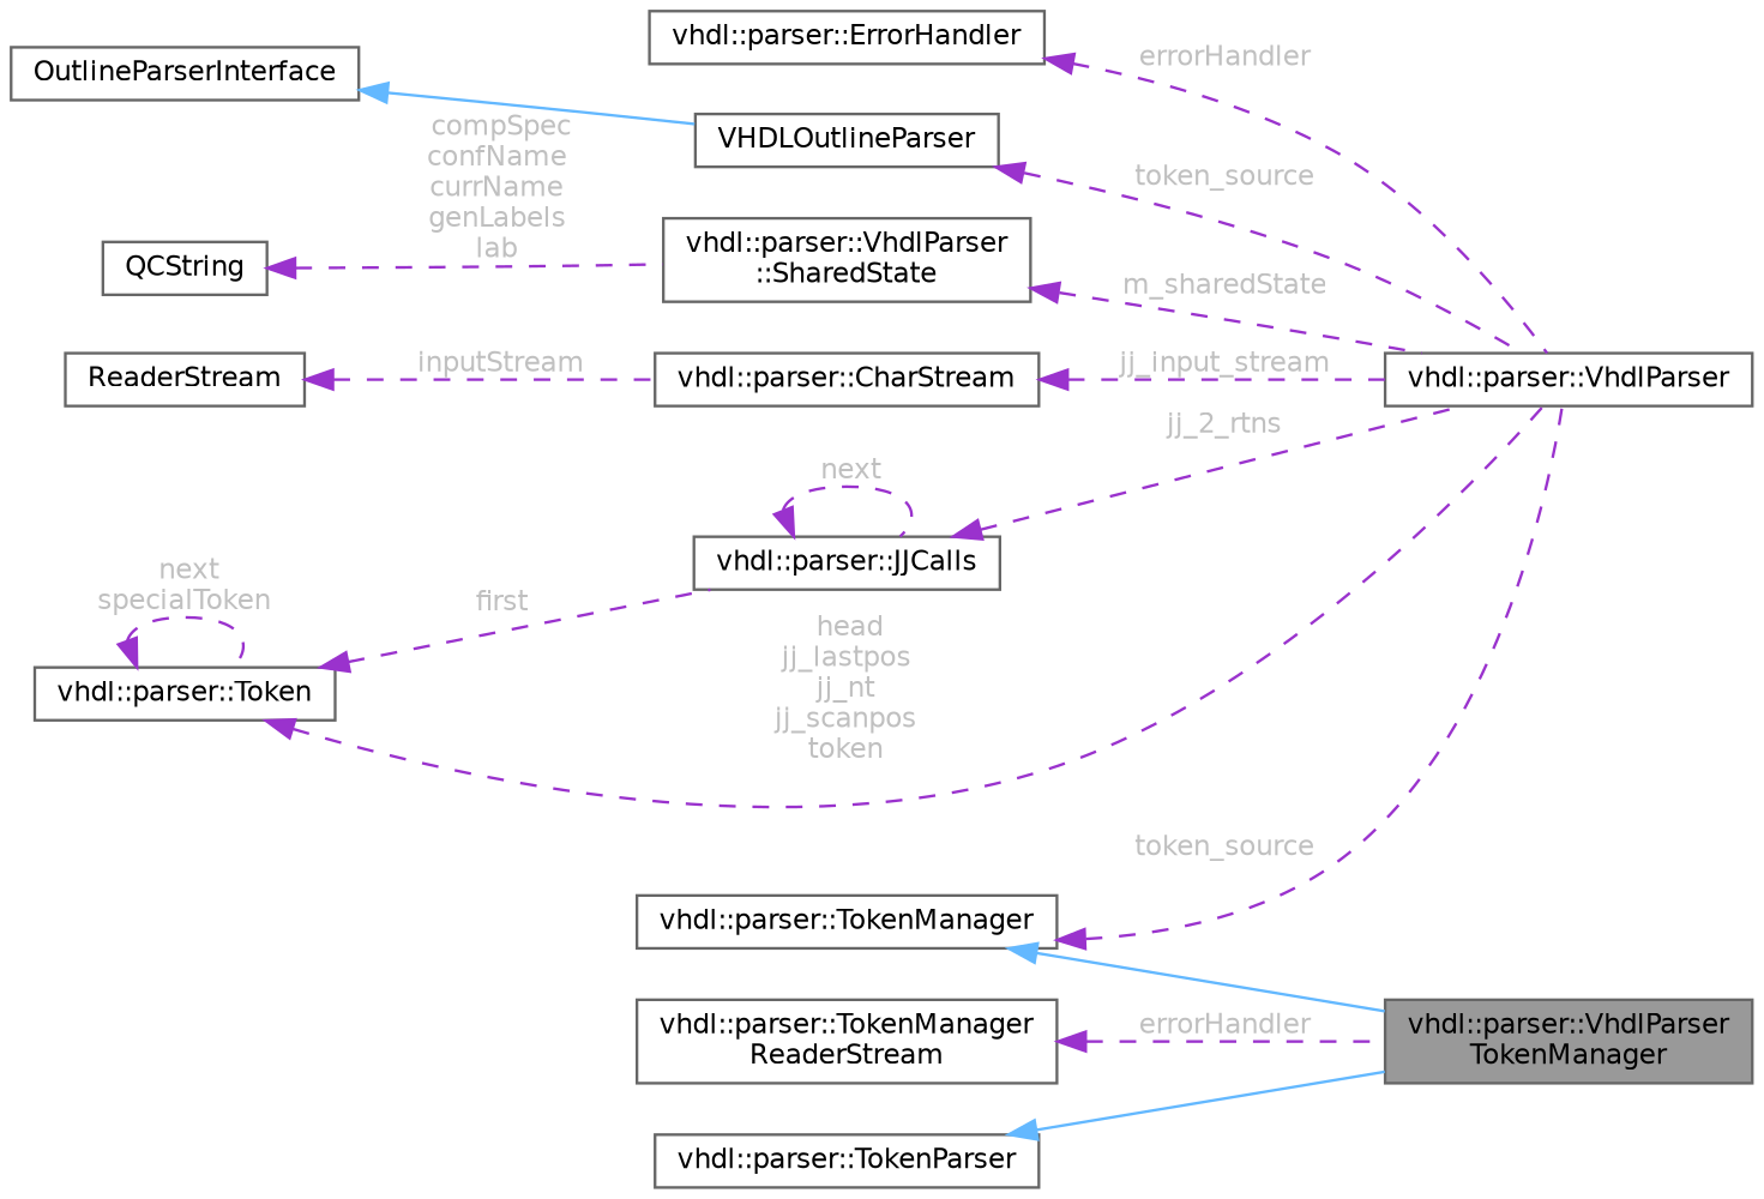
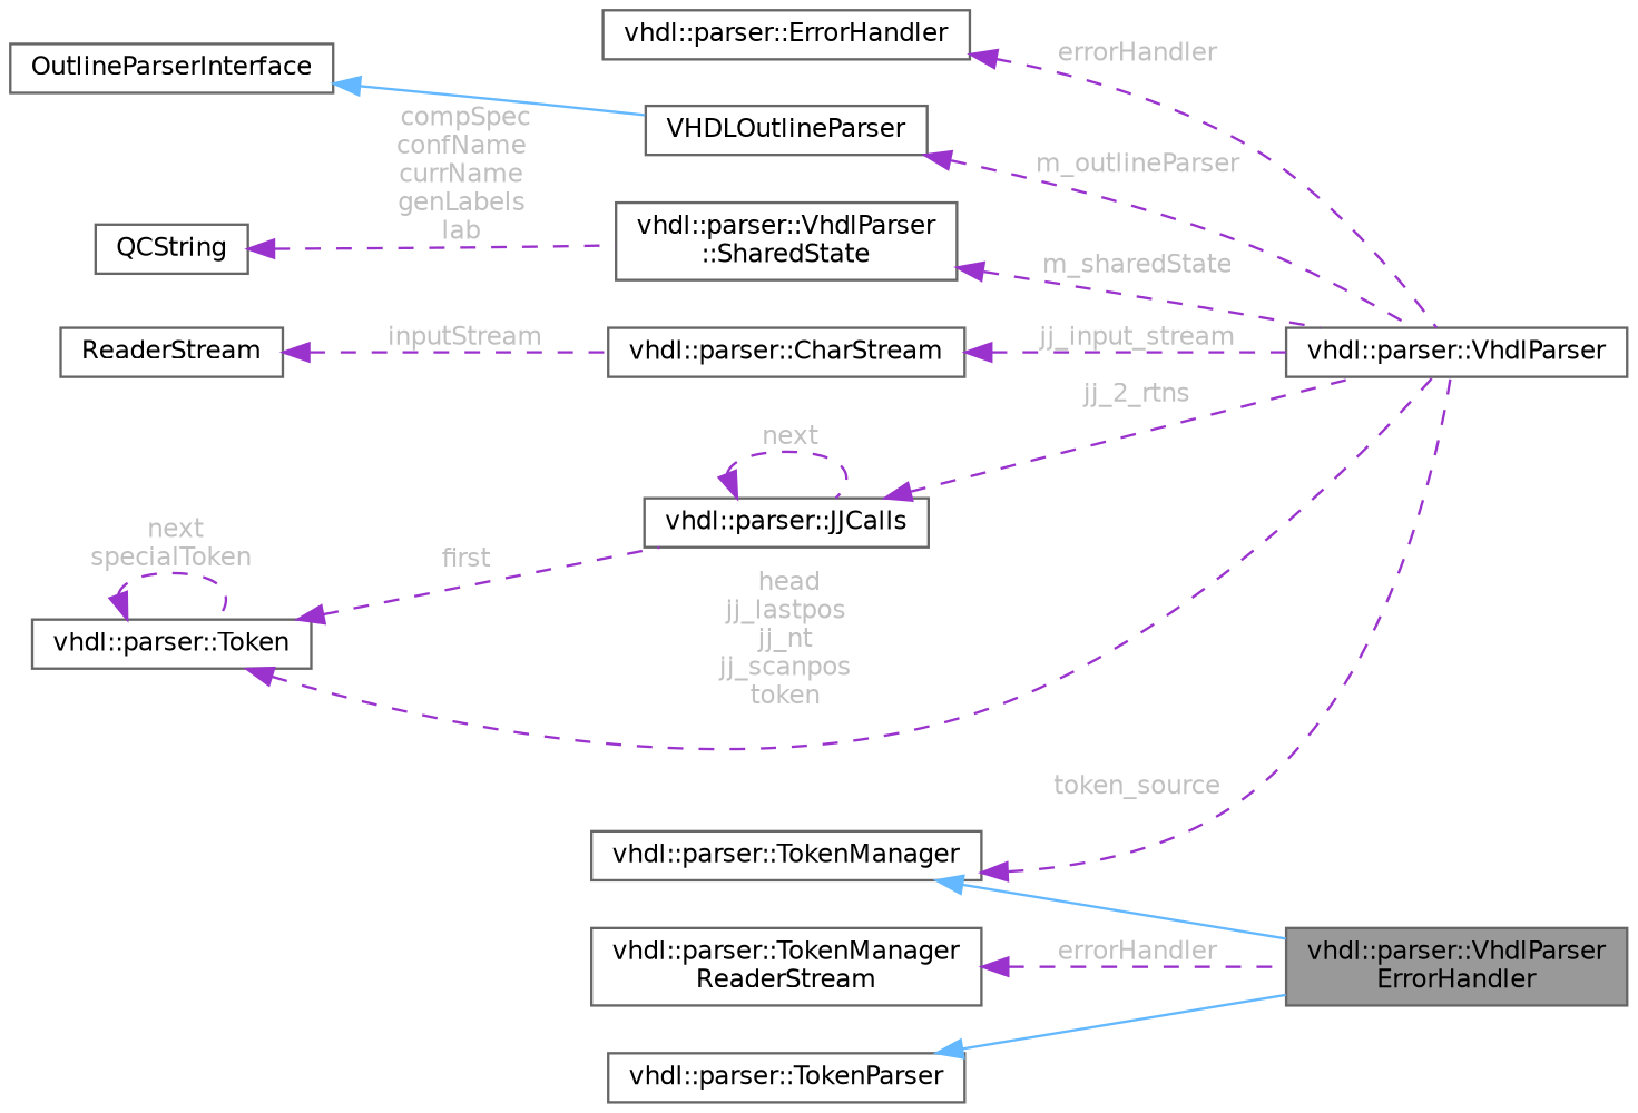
  digraph {
    rankdir=LR
    node [color=gray40 fillcolor=white fontname=Helvetica fontsize=10 shape=box style=filled]
    edge [color=darkorchid3 dir=back fontname=Helvetica fontsize=10 labelfontname=Helvetica labelfontsize=10 style=dashed fontcolor=grey]
-   n1 [fillcolor=grey60 fontcolor=black height=0.2 label="vhdl::parser::VhdlParser\lTokenManager" width=0.4]
+   n1 [fillcolor=grey60 fontcolor=black height=0.2 label="vhdl::parser::VhdlParser\lErrorHandler" width=0.4]
    n2 [height=0.2 label="vhdl::parser::TokenManager" width=0.4]
    n3 [height=0.2 label="vhdl::parser::VhdlParser" width=0.4]
    n4 [height=0.2 label="vhdl::parser::TokenParser" width=0.4]
    n5 [height=0.2 label="vhdl::parser::CharStream" width=0.4]
    n6 [height=0.2 label=ReaderStream width=0.4]
    n7 [height=0.2 label="vhdl::parser::Token" width=0.4]
    n8 [height=0.2 label="vhdl::parser::JJCalls" width=0.4]
    n9 [height=0.2 label="vhdl::parser::ErrorHandler" width=0.4]
    n10 [height=0.2 label=VHDLOutlineParser width=0.4]
    n11 [height=0.2 label=OutlineParserInterface width=0.4]
    n12 [height=0.2 label="vhdl::parser::VhdlParser\l::SharedState" width=0.4]
    n13 [height=0.2 label=QCString width=0.4]
    n14 [height=0.2 label="vhdl::parser::TokenManager\lReaderStream" width=0.4]
    n2 -> n1 [color=steelblue1 style=solid fontcolor=""]
    n2 -> n3 [label=" token_source"]
    n4 -> n1 [color=steelblue1 style=solid fontcolor=""]
    n5 -> n3 [label=" jj_input_stream"]
    n6 -> n5 [label=" inputStream"]
    n7 -> n3 [label=" head\njj_lastpos\njj_nt\njj_scanpos\ntoken"]
    n7 -> n7 [label=" next\nspecialToken"]
    n7 -> n8 [label=" first"]
    n8 -> n3 [label=" jj_2_rtns"]
    n8 -> n8 [label=" next"]
    n9 -> n3 [label=" errorHandler"]
-   n10 -> n3 [label=" token_source"]
+   n10 -> n3 [label=" m_outlineParser"]
    n11 -> n10 [color=steelblue1 style=solid fontcolor=""]
    n12 -> n3 [label=" m_sharedState"]
    n13 -> n12 [label=" compSpec\nconfName\ncurrName\ngenLabels\nlab"]
    n14 -> n1 [label=" errorHandler"]
  }
